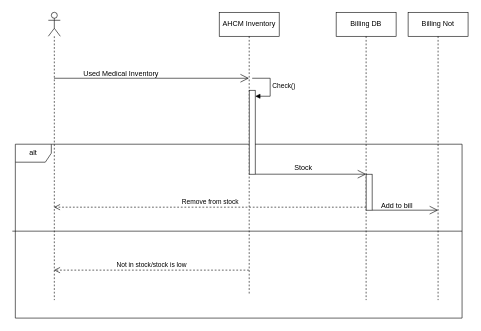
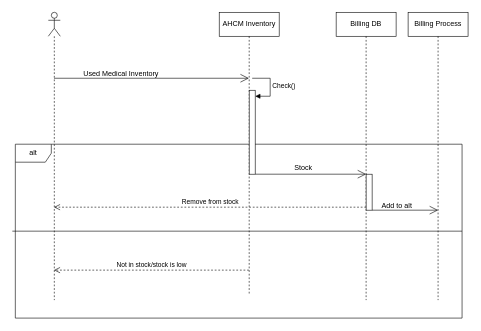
  <mxCell id="0" />
  <mxCell id="1" parent="0" />
  <mxCell id="2" value="alt" style="shape=umlFrame;whiteSpace=wrap;html=1;pointerEvents=0;gradientColor=none;swimlaneFillColor=none;" vertex="1" parent="1"><mxGeometry x="25" y="240" width="745" height="290" as="geometry" /></mxCell>
  <mxCell id="3" value="" style="shape=umlLifeline;perimeter=lifelinePerimeter;whiteSpace=wrap;html=1;container=1;dropTarget=0;collapsible=0;recursiveResize=0;outlineConnect=0;portConstraint=eastwest;newEdgeStyle={&quot;curved&quot;:0,&quot;rounded&quot;:0};participant=umlActor;" vertex="1" parent="1"><mxGeometry x="80" y="20" width="20" height="480" as="geometry" /></mxCell>
  <mxCell id="4" value="Billing DB" style="shape=umlLifeline;perimeter=lifelinePerimeter;whiteSpace=wrap;html=1;container=1;dropTarget=0;collapsible=0;recursiveResize=0;outlineConnect=0;portConstraint=eastwest;newEdgeStyle={&quot;curved&quot;:0,&quot;rounded&quot;:0};" vertex="1" parent="1"><mxGeometry x="560" y="20" width="100" height="480" as="geometry" /></mxCell>
  <mxCell id="5" value="" style="html=1;points=[[0,0,0,0,5],[0,1,0,0,-5],[1,0,0,0,5],[1,1,0,0,-5]];perimeter=orthogonalPerimeter;outlineConnect=0;targetShapes=umlLifeline;portConstraint=eastwest;newEdgeStyle={&quot;curved&quot;:0,&quot;rounded&quot;:0};" vertex="1" parent="4"><mxGeometry x="50" y="270" width="10" height="60" as="geometry" /></mxCell>
  <mxCell id="6" value="AHCM Inventory" style="shape=umlLifeline;perimeter=lifelinePerimeter;whiteSpace=wrap;html=1;container=1;dropTarget=0;collapsible=0;recursiveResize=0;outlineConnect=0;portConstraint=eastwest;newEdgeStyle={&quot;curved&quot;:0,&quot;rounded&quot;:0};" vertex="1" parent="1"><mxGeometry x="365" y="20" width="100" height="470" as="geometry" /></mxCell>
  <mxCell id="7" value="" style="html=1;points=[[0,0,0,0,5],[0,1,0,0,-5],[1,0,0,0,5],[1,1,0,0,-5]];perimeter=orthogonalPerimeter;outlineConnect=0;targetShapes=umlLifeline;portConstraint=eastwest;newEdgeStyle={&quot;curved&quot;:0,&quot;rounded&quot;:0};" vertex="1" parent="6"><mxGeometry x="50" y="130" width="10" height="140" as="geometry" /></mxCell>
  <mxCell id="8" value="Check()" style="html=1;align=left;spacingLeft=2;endArrow=block;rounded=0;edgeStyle=orthogonalEdgeStyle;curved=0;rounded=0;" edge="1" target="7" parent="6"><mxGeometry relative="1" as="geometry"><mxPoint x="55" y="110" as="sourcePoint" /><Array as="points"><mxPoint x="85" y="140" /></Array></mxGeometry></mxCell>
  <mxCell id="9" value="" style="endArrow=open;endFill=1;endSize=12;html=1;rounded=0;" edge="1" parent="1" source="3" target="6"><mxGeometry width="160" relative="1" as="geometry"><mxPoint x="280" y="310" as="sourcePoint" /><mxPoint x="440" y="310" as="targetPoint" /><Array as="points"><mxPoint x="260" y="130" /></Array></mxGeometry></mxCell>
  <mxCell id="10" value="" style="endArrow=open;endFill=1;endSize=12;html=1;rounded=0;" edge="1" parent="1" source="7"><mxGeometry width="160" relative="1" as="geometry"><mxPoint x="440" y="290" as="sourcePoint" /><mxPoint x="609.5" y="290" as="targetPoint" /><Array as="points"><mxPoint x="610" y="290" /></Array></mxGeometry></mxCell>
  <mxCell id="11" value=" Stock" style="text;html=1;align=center;verticalAlign=middle;resizable=0;points=[];autosize=1;strokeColor=none;fillColor=none;" vertex="1" parent="1"><mxGeometry x="480" y="265" width="50" height="30" as="geometry" /></mxCell>
  <mxCell id="12" value="Remove from stock" style="html=1;verticalAlign=bottom;endArrow=open;dashed=1;endSize=8;curved=0;rounded=0;exitX=0;exitY=1;exitDx=0;exitDy=-5;exitPerimeter=0;" edge="1" parent="1" source="5" target="3"><mxGeometry relative="1" as="geometry"><mxPoint x="400" y="310" as="sourcePoint" /><mxPoint x="320" y="310" as="targetPoint" /></mxGeometry></mxCell>
  <mxCell id="13" value="" style="line;strokeWidth=1;fillColor=none;align=left;verticalAlign=middle;spacingTop=-1;spacingLeft=3;spacingRight=3;rotatable=0;labelPosition=right;points=[];portConstraint=eastwest;strokeColor=inherit;" vertex="1" parent="1"><mxGeometry x="20" y="381" width="750" height="8" as="geometry" /></mxCell>
  <mxCell id="14" value="Not in stock/stock is low" style="html=1;verticalAlign=bottom;endArrow=open;dashed=1;endSize=8;curved=0;rounded=0;" edge="1" parent="1" source="6" target="3"><mxGeometry relative="1" as="geometry"><mxPoint x="620" y="355" as="sourcePoint" /><mxPoint x="100" y="355" as="targetPoint" /><Array as="points"><mxPoint x="270" y="450" /></Array></mxGeometry></mxCell>
- <mxCell id="15" value="Billing Not" style="shape=umlLifeline;perimeter=lifelinePerimeter;whiteSpace=wrap;html=1;container=1;dropTarget=0;collapsible=0;recursiveResize=0;outlineConnect=0;portConstraint=eastwest;newEdgeStyle={&quot;curved&quot;:0,&quot;rounded&quot;:0};" vertex="1" parent="1"><mxGeometry x="680" y="20" width="100" height="480" as="geometry" /></mxCell>
+ <mxCell id="15" value="Billing Process" style="shape=umlLifeline;perimeter=lifelinePerimeter;whiteSpace=wrap;html=1;container=1;dropTarget=0;collapsible=0;recursiveResize=0;outlineConnect=0;portConstraint=eastwest;newEdgeStyle={&quot;curved&quot;:0,&quot;rounded&quot;:0};" vertex="1" parent="1"><mxGeometry x="680" y="20" width="100" height="480" as="geometry" /></mxCell>
  <mxCell id="16" value="" style="endArrow=open;endFill=1;endSize=12;html=1;rounded=0;" edge="1" parent="1"><mxGeometry width="160" relative="1" as="geometry"><mxPoint x="620" y="350" as="sourcePoint" /><mxPoint x="729.5" y="350" as="targetPoint" /><Array as="points"><mxPoint x="730" y="350" /></Array></mxGeometry></mxCell>
- <mxCell id="17" value="Add to bill" style="text;html=1;align=center;verticalAlign=middle;resizable=0;points=[];autosize=1;strokeColor=none;fillColor=none;" vertex="1" parent="1"><mxGeometry x="621" y="328" width="80" height="30" as="geometry" /></mxCell>
+ <mxCell id="17" value="Add to alt" style="text;html=1;align=center;verticalAlign=middle;resizable=0;points=[];autosize=1;strokeColor=none;fillColor=none;" vertex="1" parent="1"><mxGeometry x="621" y="328" width="80" height="30" as="geometry" /></mxCell>
  <mxCell id="18" value="&lt;div&gt;Used Medical Inventory&lt;/div&gt;" style="text;html=1;align=center;verticalAlign=middle;resizable=0;points=[];autosize=1;strokeColor=none;fillColor=none;" vertex="1" parent="1"><mxGeometry x="126" y="108" width="150" height="30" as="geometry" /></mxCell>
